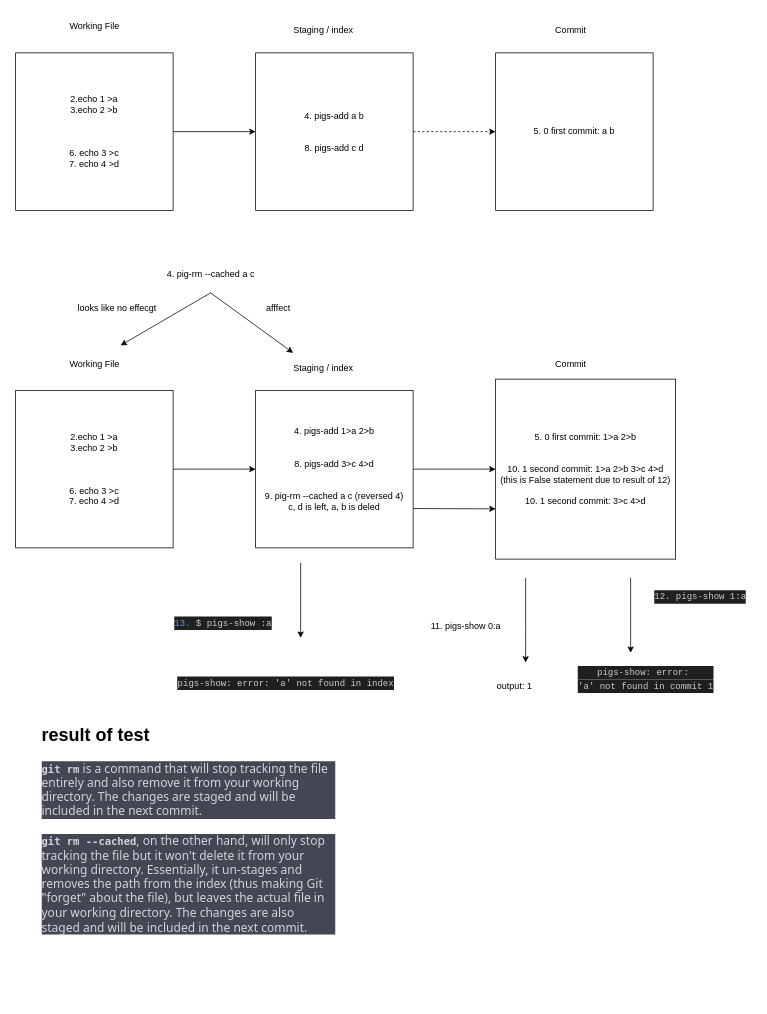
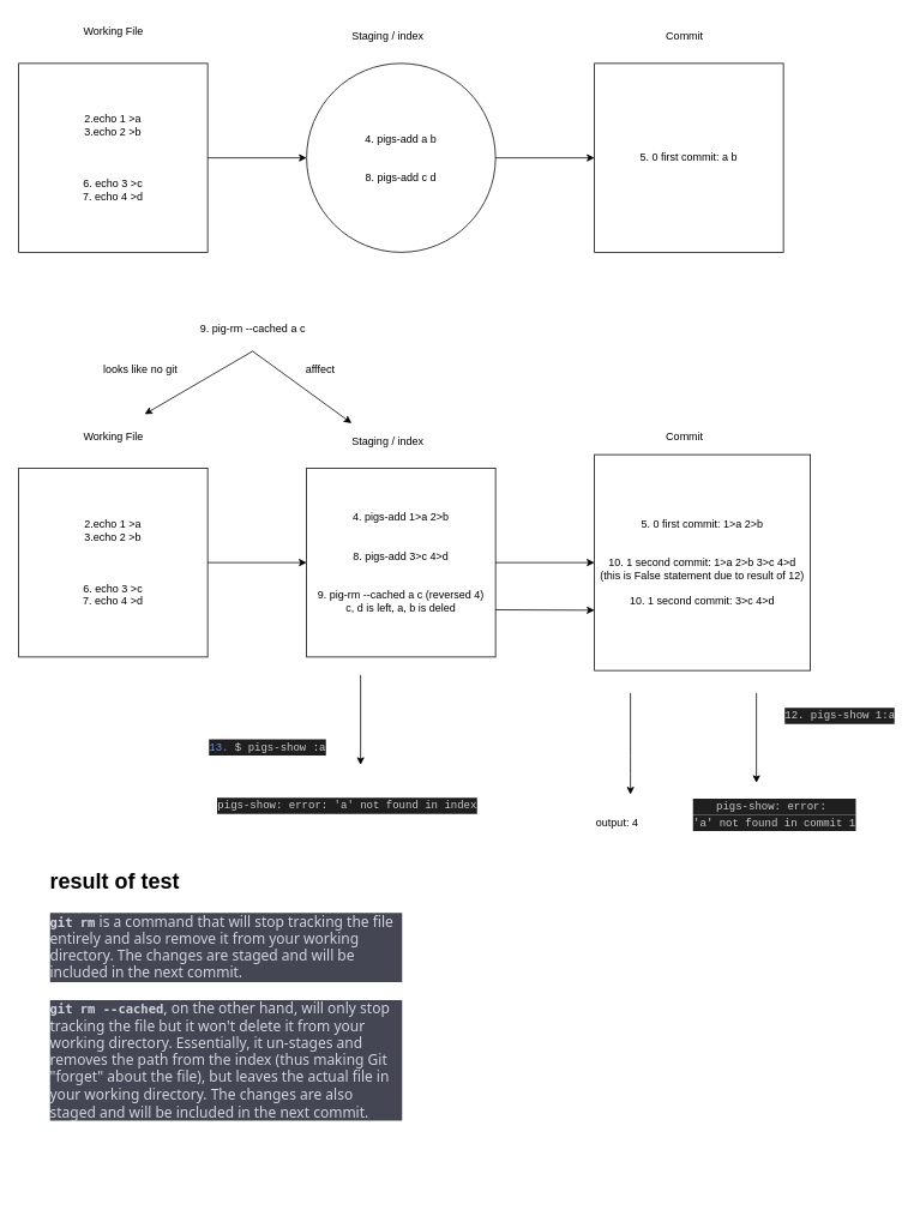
  <mxCell id="0" />
  <mxCell id="1" parent="0" />
  <mxCell id="2" style="edgeStyle=none;html=1;entryX=0;entryY=0.5;entryDx=0;entryDy=0;" parent="1" source="3" target="4" edge="1"><mxGeometry relative="1" as="geometry"><mxPoint x="330" y="175" as="targetPoint" /></mxGeometry></mxCell>
  <mxCell id="3" value="2.echo 1 &amp;gt;a&lt;br&gt;3.echo 2 &amp;gt;b&lt;br&gt;&lt;br&gt;&lt;br&gt;&lt;br&gt;6. echo 3 &amp;gt;c&lt;br&gt;7. echo 4 &amp;gt;d" style="whiteSpace=wrap;html=1;aspect=fixed;" parent="1" vertex="1"><mxGeometry y="70" width="210" height="210" as="geometry" x="20" /></mxCell>
- <mxCell id="4" value="4. pigs-add a b&lt;br&gt;&lt;br&gt;&lt;br&gt;8. pigs-add c d" style="whiteSpace=wrap;html=1;aspect=fixed;" parent="1" vertex="1"><mxGeometry x="340" y="70" width="210" height="210" as="geometry" /></mxCell>
+ <mxCell id="4" value="4. pigs-add a b&lt;br&gt;&lt;br&gt;&lt;br&gt;8. pigs-add c d" style="ellipse;whiteSpace=wrap;html=1;aspect=fixed;" parent="1" vertex="1"><mxGeometry x="340" y="70" width="210" height="210" as="geometry" /></mxCell>
  <mxCell id="5" value="Working File" style="text;html=1;align=center;verticalAlign=middle;resizable=0;points=[];autosize=1;strokeColor=none;fillColor=none;" parent="1" vertex="1"><mxGeometry x="80" y="20" width="90" height="30" as="geometry" /></mxCell>
  <mxCell id="6" value="Staging / index" style="text;html=1;align=center;verticalAlign=middle;resizable=0;points=[];autosize=1;strokeColor=none;fillColor=none;" parent="1" vertex="1"><mxGeometry x="380" y="25" width="100" height="30" as="geometry" /></mxCell>
  <mxCell id="7" value="5. 0 first commit: a b" style="whiteSpace=wrap;html=1;aspect=fixed;" parent="1" vertex="1"><mxGeometry x="660" y="70" width="210" height="210" as="geometry" /></mxCell>
- <mxCell id="8" style="edgeStyle=none;html=1;exitX=1;exitY=0.5;exitDx=0;exitDy=0;dashed=1;" parent="1" source="4" target="7" edge="1"><mxGeometry relative="1" as="geometry"><mxPoint x="350" y="185" as="targetPoint" /><mxPoint x="240" y="185" as="sourcePoint" /></mxGeometry></mxCell>
+ <mxCell id="8" style="edgeStyle=none;html=1;exitX=1;exitY=0.5;exitDx=0;exitDy=0;" parent="1" source="4" target="7" edge="1"><mxGeometry relative="1" as="geometry"><mxPoint x="350" y="185" as="targetPoint" /><mxPoint x="240" y="185" as="sourcePoint" /></mxGeometry></mxCell>
  <mxCell id="9" value="Commit" style="text;html=1;align=center;verticalAlign=middle;resizable=0;points=[];autosize=1;strokeColor=none;fillColor=none;" parent="1" vertex="1"><mxGeometry x="730" y="25" width="60" height="30" as="geometry" /></mxCell>
  <mxCell id="10" style="edgeStyle=none;html=1;entryX=0;entryY=0.5;entryDx=0;entryDy=0;" parent="1" source="11" target="12" edge="1"><mxGeometry relative="1" as="geometry"><mxPoint x="330" y="625" as="targetPoint" /></mxGeometry></mxCell>
  <mxCell id="11" value="2.echo 1 &amp;gt;a&lt;br&gt;3.echo 2 &amp;gt;b&lt;br&gt;&lt;br&gt;&lt;br&gt;&lt;br&gt;6. echo 3 &amp;gt;c&lt;br&gt;7. echo 4 &amp;gt;d" style="whiteSpace=wrap;html=1;aspect=fixed;" parent="1" vertex="1"><mxGeometry y="520" width="210" height="210" as="geometry" x="20" /></mxCell>
  <mxCell id="12" value="4. pigs-add 1&amp;gt;a 2&amp;gt;b&lt;br&gt;&lt;br&gt;&lt;br&gt;8. pigs-add 3&amp;gt;c 4&amp;gt;d&lt;br&gt;&lt;br&gt;&lt;br&gt;9. pig-rm --cached a c (reversed 4)&lt;br&gt;c, d is left, a, b is deled" style="whiteSpace=wrap;html=1;aspect=fixed;" parent="1" vertex="1"><mxGeometry x="340" y="520" width="210" height="210" as="geometry" /></mxCell>
  <mxCell id="13" value="Working File" style="text;html=1;align=center;verticalAlign=middle;resizable=0;points=[];autosize=1;strokeColor=none;fillColor=none;" parent="1" vertex="1"><mxGeometry x="80" y="470" width="90" height="30" as="geometry" /></mxCell>
  <mxCell id="14" value="Staging / index" style="text;html=1;align=center;verticalAlign=middle;resizable=0;points=[];autosize=1;strokeColor=none;fillColor=none;" parent="1" vertex="1"><mxGeometry x="380" y="475" width="100" height="30" as="geometry" /></mxCell>
  <mxCell id="15" value="5. 0 first commit: 1&amp;gt;a 2&amp;gt;b&lt;br&gt;&lt;br&gt;&lt;br&gt;10. 1 second commit: 1&amp;gt;a 2&amp;gt;b 3&amp;gt;c 4&amp;gt;d&lt;br&gt;(this is False statement due to result of 12)&lt;br&gt;&lt;br&gt;10. 1 second commit: 3&amp;gt;c 4&amp;gt;d" style="whiteSpace=wrap;html=1;aspect=fixed;" parent="1" vertex="1"><mxGeometry x="660" y="505" width="240" height="240" as="geometry" /></mxCell>
  <mxCell id="16" style="edgeStyle=none;html=1;exitX=1;exitY=0.5;exitDx=0;exitDy=0;" parent="1" source="12" target="15" edge="1"><mxGeometry relative="1" as="geometry"><mxPoint x="350" y="635" as="targetPoint" /><mxPoint x="240" y="635" as="sourcePoint" /></mxGeometry></mxCell>
  <mxCell id="17" value="Commit" style="text;html=1;align=center;verticalAlign=middle;resizable=0;points=[];autosize=1;strokeColor=none;fillColor=none;" parent="1" vertex="1"><mxGeometry x="730" y="470" width="60" height="30" as="geometry" /></mxCell>
- <mxCell id="18" value="4. pig-rm --cached a c" style="text;html=1;align=center;verticalAlign=middle;resizable=0;points=[];autosize=1;strokeColor=none;fillColor=none;" parent="1" vertex="1"><mxGeometry x="210" y="350" width="140" height="30" as="geometry" /></mxCell>
+ <mxCell id="18" value="9. pig-rm --cached a c" style="text;html=1;align=center;verticalAlign=middle;resizable=0;points=[];autosize=1;strokeColor=none;fillColor=none;" parent="1" vertex="1"><mxGeometry x="210" y="350" width="140" height="30" as="geometry" /></mxCell>
  <mxCell id="19" value="" style="endArrow=classic;html=1;" parent="1" edge="1"><mxGeometry width="50" height="50" relative="1" as="geometry"><mxPoint x="280" y="390" as="sourcePoint" /><mxPoint x="160" y="460" as="targetPoint" /></mxGeometry></mxCell>
  <mxCell id="20" value="" style="endArrow=classic;html=1;" parent="1" edge="1"><mxGeometry width="50" height="50" relative="1" as="geometry"><mxPoint x="280" y="390" as="sourcePoint" /><mxPoint x="390" y="470" as="targetPoint" /></mxGeometry></mxCell>
- <mxCell id="21" value="looks like no effecgt" style="text;html=1;align=center;verticalAlign=middle;resizable=0;points=[];autosize=1;strokeColor=none;fillColor=none;" parent="1" vertex="1"><mxGeometry x="90" y="395" width="130" height="30" as="geometry" /></mxCell>
- <mxCell id="22" value="afffect" style="text;html=1;align=center;verticalAlign=middle;resizable=0;points=[];autosize=1;strokeColor=none;fillColor=none;" parent="1" vertex="1"><mxGeometry x="340" y="395" width="60" height="30" as="geometry" /></mxCell>
+ <mxCell id="21" value="looks like no git" style="text;html=1;align=center;verticalAlign=middle;resizable=0;points=[];autosize=1;strokeColor=none;fillColor=none;" parent="1" vertex="1"><mxGeometry x="90" y="395" width="130" height="30" as="geometry" /></mxCell>
+ <mxCell id="22" value="afffect" style="text;html=1;align=center;verticalAlign=middle;resizable=0;points=[];autosize=1;strokeColor=none;fillColor=none;" parent="1" vertex="1"><mxGeometry x="325" y="395" width="60" height="30" as="geometry" /></mxCell>
  <mxCell id="23" style="edgeStyle=none;html=1;" parent="1" edge="1"><mxGeometry relative="1" as="geometry"><mxPoint x="700" y="770" as="sourcePoint" /><mxPoint x="700" y="882.857" as="targetPoint" /><Array as="points"><mxPoint x="700" y="850" /></Array></mxGeometry></mxCell>
- <mxCell id="24" value="11. pigs-show 0:a" style="text;html=1;align=center;verticalAlign=middle;resizable=0;points=[];autosize=1;strokeColor=none;fillColor=none;" parent="1" vertex="1"><mxGeometry x="560" y="820" width="120" height="30" as="geometry" /></mxCell>
- <mxCell id="25" value="output: 1" style="text;html=1;align=center;verticalAlign=middle;resizable=0;points=[];autosize=1;strokeColor=none;fillColor=none;" parent="1" vertex="1"><mxGeometry x="650" y="900" width="70" height="30" as="geometry" /></mxCell>
+ <mxCell id="25" value="output: 4" style="text;html=1;align=center;verticalAlign=middle;resizable=0;points=[];autosize=1;strokeColor=none;fillColor=none;" parent="1" vertex="1"><mxGeometry x="650" y="900" width="70" height="30" as="geometry" /></mxCell>
  <mxCell id="26" value="&lt;div style=&quot;color: rgb(204, 204, 204); background-color: rgb(31, 31, 31); font-family: Menlo, Monaco, &amp;quot;Courier New&amp;quot;, monospace; font-weight: normal; font-size: 12px; line-height: 18px;&quot;&gt;&lt;div&gt;&lt;span style=&quot;color: #cccccc;&quot;&gt;12. pigs-show 1:a&lt;/span&gt;&lt;/div&gt;&lt;/div&gt;" style="text;whiteSpace=wrap;html=1;" parent="1" vertex="1"><mxGeometry x="870" y="780" width="130" height="40" as="geometry" /></mxCell>
  <mxCell id="27" value="&lt;div style=&quot;color: rgb(204, 204, 204); background-color: rgb(31, 31, 31); font-family: Menlo, Monaco, &amp;quot;Courier New&amp;quot;, monospace; line-height: 18px;&quot;&gt;pigs-show: error:&amp;nbsp;&lt;/div&gt;&lt;div style=&quot;color: rgb(204, 204, 204); background-color: rgb(31, 31, 31); font-family: Menlo, Monaco, &amp;quot;Courier New&amp;quot;, monospace; line-height: 18px;&quot;&gt;'a' not found in commit 1&lt;/div&gt;" style="text;html=1;align=center;verticalAlign=middle;resizable=0;points=[];autosize=1;strokeColor=none;fillColor=none;" parent="1" vertex="1"><mxGeometry x="760" y="880" width="200" height="50" as="geometry" /></mxCell>
  <mxCell id="28" value="" style="endArrow=classic;html=1;" parent="1" edge="1"><mxGeometry width="50" height="50" relative="1" as="geometry"><mxPoint x="840" y="770" as="sourcePoint" /><mxPoint x="840" y="870" as="targetPoint" /></mxGeometry></mxCell>
  <mxCell id="29" value="" style="endArrow=classic;html=1;exitX=1;exitY=0.75;exitDx=0;exitDy=0;" parent="1" source="12" edge="1"><mxGeometry width="50" height="50" relative="1" as="geometry"><mxPoint x="560" y="510" as="sourcePoint" /><mxPoint x="660" y="678" as="targetPoint" /></mxGeometry></mxCell>
  <mxCell id="30" value="&lt;meta charset=&quot;utf-8&quot;&gt;&lt;div style=&quot;color: rgb(204, 204, 204); background-color: rgb(31, 31, 31); font-family: Menlo, Monaco, &amp;quot;Courier New&amp;quot;, monospace; font-weight: normal; font-size: 12px; line-height: 18px;&quot;&gt;&lt;div&gt;&lt;span style=&quot;color: #6796e6;&quot;&gt;13.&lt;/span&gt;&lt;span style=&quot;color: #cccccc;&quot;&gt; $ pigs-show :a&lt;/span&gt;&lt;/div&gt;&lt;/div&gt;" style="text;whiteSpace=wrap;html=1;" parent="1" vertex="1"><mxGeometry x="230" y="815" width="160" height="40" as="geometry" /></mxCell>
  <mxCell id="31" value="" style="endArrow=classic;html=1;" parent="1" edge="1"><mxGeometry width="50" height="50" relative="1" as="geometry"><mxPoint x="400" y="750" as="sourcePoint" /><mxPoint x="400" y="850" as="targetPoint" /></mxGeometry></mxCell>
- <mxCell id="32" value="&lt;div style=&quot;color: rgb(204, 204, 204); background-color: rgb(31, 31, 31); font-family: Menlo, Monaco, &amp;quot;Courier New&amp;quot;, monospace; line-height: 18px;&quot;&gt;pigs-show: error: 'a' not found in index&lt;/div&gt;" style="text;html=1;align=center;verticalAlign=middle;resizable=0;points=[];autosize=1;strokeColor=none;fillColor=none;" parent="1" vertex="1"><mxGeometry x="225" y="895" width="310" height="30" as="geometry" /></mxCell>
+ <mxCell id="32" value="&lt;div style=&quot;color: rgb(204, 204, 204); background-color: rgb(31, 31, 31); font-family: Menlo, Monaco, &amp;quot;Courier New&amp;quot;, monospace; line-height: 18px;&quot;&gt;pigs-show: error: 'a' not found in index&lt;/div&gt;" style="text;html=1;align=center;verticalAlign=middle;resizable=0;points=[];autosize=1;strokeColor=none;fillColor=none;" parent="1" vertex="1"><mxGeometry x="230" y="880" width="310" height="30" as="geometry" /></mxCell>
  <mxCell id="33" value="&lt;h1&gt;result of test&lt;/h1&gt;&lt;p style=&quot;box-sizing: border-box; border: 0px solid rgb(217, 217, 227); --tw-border-spacing-x: 0; --tw-border-spacing-y: 0; --tw-translate-x: 0; --tw-translate-y: 0; --tw-rotate: 0; --tw-skew-x: 0; --tw-skew-y: 0; --tw-scale-x: 1; --tw-scale-y: 1; --tw-pan-x: ; --tw-pan-y: ; --tw-pinch-zoom: ; --tw-scroll-snap-strictness: proximity; --tw-ordinal: ; --tw-slashed-zero: ; --tw-numeric-figure: ; --tw-numeric-spacing: ; --tw-numeric-fraction: ; --tw-ring-inset: ; --tw-ring-offset-width: 0px; --tw-ring-offset-color: #fff; --tw-ring-color: rgba(69,89,164,0.5); --tw-ring-offset-shadow: 0 0 transparent; --tw-ring-shadow: 0 0 transparent; --tw-shadow: 0 0 transparent; --tw-shadow-colored: 0 0 transparent; --tw-blur: ; --tw-brightness: ; --tw-contrast: ; --tw-grayscale: ; --tw-hue-rotate: ; --tw-invert: ; --tw-saturate: ; --tw-sepia: ; --tw-drop-shadow: ; --tw-backdrop-blur: ; --tw-backdrop-brightness: ; --tw-backdrop-contrast: ; --tw-backdrop-grayscale: ; --tw-backdrop-hue-rotate: ; --tw-backdrop-invert: ; --tw-backdrop-opacity: ; --tw-backdrop-saturate: ; --tw-backdrop-sepia: ; --tw-gradient-from-position: ; --tw-gradient-via-position: ; --tw-gradient-to-position: ; margin: 1.25em 0px; color: rgb(209, 213, 219); font-family: Söhne, ui-sans-serif, system-ui, -apple-system, &amp;quot;Segoe UI&amp;quot;, Roboto, Ubuntu, Cantarell, &amp;quot;Noto Sans&amp;quot;, sans-serif, &amp;quot;Helvetica Neue&amp;quot;, Arial, &amp;quot;Apple Color Emoji&amp;quot;, &amp;quot;Segoe UI Emoji&amp;quot;, &amp;quot;Segoe UI Symbol&amp;quot;, &amp;quot;Noto Color Emoji&amp;quot;; font-size: 16px; background-color: rgb(68, 70, 84);&quot;&gt;&lt;code style=&quot;box-sizing: border-box; border: 0px solid rgb(217, 217, 227); --tw-border-spacing-x: 0; --tw-border-spacing-y: 0; --tw-translate-x: 0; --tw-translate-y: 0; --tw-rotate: 0; --tw-skew-x: 0; --tw-skew-y: 0; --tw-scale-x: 1; --tw-scale-y: 1; --tw-pan-x: ; --tw-pan-y: ; --tw-pinch-zoom: ; --tw-scroll-snap-strictness: proximity; --tw-ordinal: ; --tw-slashed-zero: ; --tw-numeric-figure: ; --tw-numeric-spacing: ; --tw-numeric-fraction: ; --tw-ring-inset: ; --tw-ring-offset-width: 0px; --tw-ring-offset-color: #fff; --tw-ring-color: rgba(69,89,164,0.5); --tw-ring-offset-shadow: 0 0 transparent; --tw-ring-shadow: 0 0 transparent; --tw-shadow: 0 0 transparent; --tw-shadow-colored: 0 0 transparent; --tw-blur: ; --tw-brightness: ; --tw-contrast: ; --tw-grayscale: ; --tw-hue-rotate: ; --tw-invert: ; --tw-saturate: ; --tw-sepia: ; --tw-drop-shadow: ; --tw-backdrop-blur: ; --tw-backdrop-brightness: ; --tw-backdrop-contrast: ; --tw-backdrop-grayscale: ; --tw-backdrop-hue-rotate: ; --tw-backdrop-invert: ; --tw-backdrop-opacity: ; --tw-backdrop-saturate: ; --tw-backdrop-sepia: ; --tw-gradient-from-position: ; --tw-gradient-via-position: ; --tw-gradient-to-position: ; font-size: 0.875em; font-weight: 600; font-family: &amp;quot;Söhne Mono&amp;quot;, Monaco, &amp;quot;Andale Mono&amp;quot;, &amp;quot;Ubuntu Mono&amp;quot;, monospace !important;&quot;&gt;git rm&lt;/code&gt; is a command that will stop tracking the file entirely and also remove it from your working directory. The changes are staged and will be included in the next commit.&lt;/p&gt;&lt;p style=&quot;box-sizing: border-box; border: 0px solid rgb(217, 217, 227); --tw-border-spacing-x: 0; --tw-border-spacing-y: 0; --tw-translate-x: 0; --tw-translate-y: 0; --tw-rotate: 0; --tw-skew-x: 0; --tw-skew-y: 0; --tw-scale-x: 1; --tw-scale-y: 1; --tw-pan-x: ; --tw-pan-y: ; --tw-pinch-zoom: ; --tw-scroll-snap-strictness: proximity; --tw-ordinal: ; --tw-slashed-zero: ; --tw-numeric-figure: ; --tw-numeric-spacing: ; --tw-numeric-fraction: ; --tw-ring-inset: ; --tw-ring-offset-width: 0px; --tw-ring-offset-color: #fff; --tw-ring-color: rgba(69,89,164,0.5); --tw-ring-offset-shadow: 0 0 transparent; --tw-ring-shadow: 0 0 transparent; --tw-shadow: 0 0 transparent; --tw-shadow-colored: 0 0 transparent; --tw-blur: ; --tw-brightness: ; --tw-contrast: ; --tw-grayscale: ; --tw-hue-rotate: ; --tw-invert: ; --tw-saturate: ; --tw-sepia: ; --tw-drop-shadow: ; --tw-backdrop-blur: ; --tw-backdrop-brightness: ; --tw-backdrop-contrast: ; --tw-backdrop-grayscale: ; --tw-backdrop-hue-rotate: ; --tw-backdrop-invert: ; --tw-backdrop-opacity: ; --tw-backdrop-saturate: ; --tw-backdrop-sepia: ; --tw-gradient-from-position: ; --tw-gradient-via-position: ; --tw-gradient-to-position: ; margin: 1.25em 0px; color: rgb(209, 213, 219); font-family: Söhne, ui-sans-serif, system-ui, -apple-system, &amp;quot;Segoe UI&amp;quot;, Roboto, Ubuntu, Cantarell, &amp;quot;Noto Sans&amp;quot;, sans-serif, &amp;quot;Helvetica Neue&amp;quot;, Arial, &amp;quot;Apple Color Emoji&amp;quot;, &amp;quot;Segoe UI Emoji&amp;quot;, &amp;quot;Segoe UI Symbol&amp;quot;, &amp;quot;Noto Color Emoji&amp;quot;; font-size: 16px; background-color: rgb(68, 70, 84);&quot;&gt;&lt;code style=&quot;box-sizing: border-box; border: 0px solid rgb(217, 217, 227); --tw-border-spacing-x: 0; --tw-border-spacing-y: 0; --tw-translate-x: 0; --tw-translate-y: 0; --tw-rotate: 0; --tw-skew-x: 0; --tw-skew-y: 0; --tw-scale-x: 1; --tw-scale-y: 1; --tw-pan-x: ; --tw-pan-y: ; --tw-pinch-zoom: ; --tw-scroll-snap-strictness: proximity; --tw-ordinal: ; --tw-slashed-zero: ; --tw-numeric-figure: ; --tw-numeric-spacing: ; --tw-numeric-fraction: ; --tw-ring-inset: ; --tw-ring-offset-width: 0px; --tw-ring-offset-color: #fff; --tw-ring-color: rgba(69,89,164,0.5); --tw-ring-offset-shadow: 0 0 transparent; --tw-ring-shadow: 0 0 transparent; --tw-shadow: 0 0 transparent; --tw-shadow-colored: 0 0 transparent; --tw-blur: ; --tw-brightness: ; --tw-contrast: ; --tw-grayscale: ; --tw-hue-rotate: ; --tw-invert: ; --tw-saturate: ; --tw-sepia: ; --tw-drop-shadow: ; --tw-backdrop-blur: ; --tw-backdrop-brightness: ; --tw-backdrop-contrast: ; --tw-backdrop-grayscale: ; --tw-backdrop-hue-rotate: ; --tw-backdrop-invert: ; --tw-backdrop-opacity: ; --tw-backdrop-saturate: ; --tw-backdrop-sepia: ; --tw-gradient-from-position: ; --tw-gradient-via-position: ; --tw-gradient-to-position: ; font-size: 0.875em; font-weight: 600; font-family: &amp;quot;Söhne Mono&amp;quot;, Monaco, &amp;quot;Andale Mono&amp;quot;, &amp;quot;Ubuntu Mono&amp;quot;, monospace !important;&quot;&gt;git rm --cached&lt;/code&gt;, on the other hand, will only stop tracking the file but it won't delete it from your working directory. Essentially, it un-stages and removes the path from the index (thus making Git &quot;forget&quot; about the file), but leaves the actual file in your working directory. The changes are also staged and will be included in the next commit.&lt;/p&gt;" style="text;html=1;strokeColor=none;fillColor=none;spacing=5;spacingTop=-20;whiteSpace=wrap;overflow=hidden;rounded=0;" parent="1" vertex="1"><mxGeometry x="50" y="960" width="400" height="370" as="geometry" /></mxCell>
